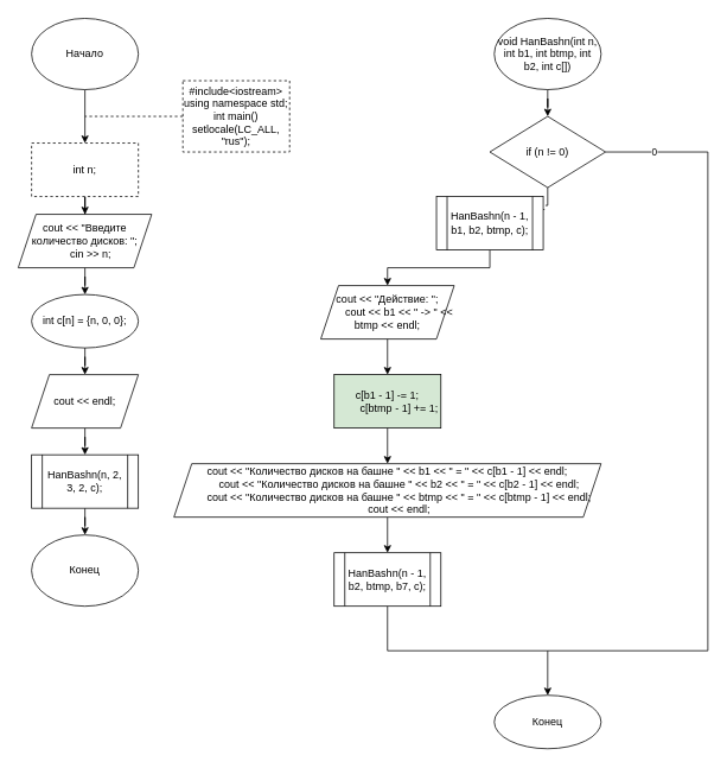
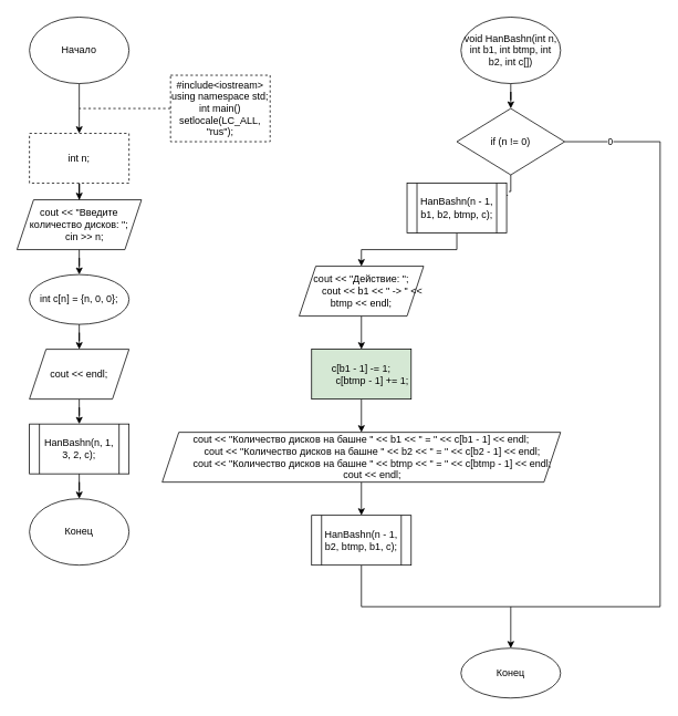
  <mxCell id="0" />
  <mxCell id="1" parent="0" />
  <mxCell id="2" value="" style="edgeStyle=orthogonalEdgeStyle;rounded=0;orthogonalLoop=1;jettySize=auto;html=1;" edge="1" parent="1" source="3" target="5"><mxGeometry relative="1" as="geometry" /></mxCell>
  <mxCell id="3" value="Начало" style="ellipse;whiteSpace=wrap;html=1;" vertex="1" parent="1"><mxGeometry x="35" y="20" width="120" height="80" as="geometry" /></mxCell>
  <mxCell id="4" value="" style="edgeStyle=orthogonalEdgeStyle;rounded=0;orthogonalLoop=1;jettySize=auto;html=1;" edge="1" parent="1" source="5" target="9"><mxGeometry relative="1" as="geometry" /></mxCell>
  <mxCell id="5" value="int n;" style="rounded=0;whiteSpace=wrap;html=1;dashed=1;" vertex="1" parent="1"><mxGeometry x="35" y="160" width="120" height="60" as="geometry" /></mxCell>
  <mxCell id="6" value="&lt;div&gt;#include&amp;lt;iostream&amp;gt;&lt;/div&gt;&lt;div&gt;using namespace std;&lt;/div&gt;&lt;div&gt;int main() setlocale(LC_ALL, &quot;rus&quot;);&lt;/div&gt;" style="rounded=0;whiteSpace=wrap;html=1;dashed=1;" vertex="1" parent="1"><mxGeometry x="205" y="90" width="120" height="80" as="geometry" /></mxCell>
  <mxCell id="7" value="" style="endArrow=none;dashed=1;html=1;rounded=0;exitX=0;exitY=0.5;exitDx=0;exitDy=0;" edge="1" parent="1" source="6"><mxGeometry width="50" height="50" relative="1" as="geometry"><mxPoint x="85" y="450" as="sourcePoint" /><mxPoint x="95" y="130" as="targetPoint" /></mxGeometry></mxCell>
  <mxCell id="8" value="" style="edgeStyle=orthogonalEdgeStyle;rounded=0;orthogonalLoop=1;jettySize=auto;html=1;" edge="1" parent="1" source="9" target="12"><mxGeometry relative="1" as="geometry" /></mxCell>
  <mxCell id="9" value="&lt;div&gt;cout &amp;lt;&amp;lt; &quot;Введите количество дисков: &quot;;&lt;/div&gt;&lt;div&gt;&amp;nbsp; &amp;nbsp; cin &amp;gt;&amp;gt; n;&lt;/div&gt;" style="shape=parallelogram;perimeter=parallelogramPerimeter;whiteSpace=wrap;html=1;fixedSize=1;" vertex="1" parent="1"><mxGeometry x="20" y="240" width="150" height="60" as="geometry" /></mxCell>
  <mxCell id="10" value="Конец" style="ellipse;whiteSpace=wrap;html=1;" vertex="1" parent="1"><mxGeometry x="35" y="600" width="120" height="80" as="geometry" /></mxCell>
  <mxCell id="11" value="" style="edgeStyle=orthogonalEdgeStyle;rounded=0;orthogonalLoop=1;jettySize=auto;html=1;" edge="1" parent="1" source="12" target="14"><mxGeometry relative="1" as="geometry" /></mxCell>
  <mxCell id="12" value="int c[n] = {n, 0, 0};" style="ellipse;whiteSpace=wrap;html=1;" vertex="1" parent="1"><mxGeometry x="35" y="330" width="120" height="60" as="geometry" /></mxCell>
  <mxCell id="13" value="" style="edgeStyle=orthogonalEdgeStyle;rounded=0;orthogonalLoop=1;jettySize=auto;html=1;" edge="1" parent="1" source="14" target="16"><mxGeometry relative="1" as="geometry" /></mxCell>
  <mxCell id="14" value="cout &amp;lt;&amp;lt; endl;" style="shape=parallelogram;perimeter=parallelogramPerimeter;whiteSpace=wrap;html=1;fixedSize=1;" vertex="1" parent="1"><mxGeometry x="35" y="420" width="120" height="60" as="geometry" /></mxCell>
  <mxCell id="15" value="" style="edgeStyle=orthogonalEdgeStyle;rounded=0;orthogonalLoop=1;jettySize=auto;html=1;" edge="1" parent="1" source="16" target="10"><mxGeometry relative="1" as="geometry" /></mxCell>
- <mxCell id="16" value="HanBashn(n, 2, 3, 2, c);" style="shape=process;whiteSpace=wrap;html=1;backgroundOutline=1;" vertex="1" parent="1"><mxGeometry x="35" y="510" width="120" height="60" as="geometry" /></mxCell>
+ <mxCell id="16" value="HanBashn(n, 1, 3, 2, c);" style="shape=process;whiteSpace=wrap;html=1;backgroundOutline=1;" vertex="1" parent="1"><mxGeometry x="35" y="510" width="120" height="60" as="geometry" /></mxCell>
  <mxCell id="17" value="" style="edgeStyle=orthogonalEdgeStyle;rounded=0;orthogonalLoop=1;jettySize=auto;html=1;" edge="1" parent="1" source="18" target="21"><mxGeometry relative="1" as="geometry" /></mxCell>
  <mxCell id="18" value="void HanBashn(int n, int b1, int btmp, int b2, int c[])" style="ellipse;whiteSpace=wrap;html=1;" vertex="1" parent="1"><mxGeometry x="555" y="20" width="120" height="80" as="geometry" /></mxCell>
  <mxCell id="19" value="" style="edgeStyle=orthogonalEdgeStyle;rounded=0;orthogonalLoop=1;jettySize=auto;html=1;" edge="1" parent="1" source="21" target="23"><mxGeometry relative="1" as="geometry" /></mxCell>
  <mxCell id="20" value="1" style="edgeLabel;html=1;align=center;verticalAlign=middle;resizable=0;points=[];" vertex="1" connectable="0" parent="19"><mxGeometry x="-0.424" y="1" relative="1" as="geometry"><mxPoint as="offset" /></mxGeometry></mxCell>
  <mxCell id="21" value="if (n != 0)" style="rhombus;whiteSpace=wrap;html=1;" vertex="1" parent="1"><mxGeometry x="550" y="130" width="130" height="80" as="geometry" /></mxCell>
  <mxCell id="22" value="" style="edgeStyle=orthogonalEdgeStyle;rounded=0;orthogonalLoop=1;jettySize=auto;html=1;" edge="1" parent="1" source="23" target="25"><mxGeometry relative="1" as="geometry" /></mxCell>
  <mxCell id="23" value="HanBashn(n - 1, b1, b2, btmp, c);" style="shape=process;whiteSpace=wrap;html=1;backgroundOutline=1;" vertex="1" parent="1"><mxGeometry x="490" y="220" width="120" height="60" as="geometry" /></mxCell>
  <mxCell id="24" value="" style="edgeStyle=orthogonalEdgeStyle;rounded=0;orthogonalLoop=1;jettySize=auto;html=1;" edge="1" parent="1" source="25" target="27"><mxGeometry relative="1" as="geometry" /></mxCell>
  <mxCell id="25" value="&lt;div&gt;cout &amp;lt;&amp;lt; &quot;Действие: &quot;;&lt;/div&gt;&lt;div&gt;&amp;nbsp; &amp;nbsp; &amp;nbsp; &amp;nbsp; cout &amp;lt;&amp;lt; b1 &amp;lt;&amp;lt; &quot; -&amp;gt; &quot; &amp;lt;&amp;lt; btmp &amp;lt;&amp;lt; endl;&lt;/div&gt;" style="shape=parallelogram;perimeter=parallelogramPerimeter;whiteSpace=wrap;html=1;fixedSize=1;" vertex="1" parent="1"><mxGeometry x="360" y="320" width="150" height="60" as="geometry" /></mxCell>
  <mxCell id="26" value="" style="edgeStyle=orthogonalEdgeStyle;rounded=0;orthogonalLoop=1;jettySize=auto;html=1;" edge="1" parent="1" source="27" target="29"><mxGeometry relative="1" as="geometry" /></mxCell>
  <mxCell id="27" value="&lt;div&gt;c[b1 - 1] -= 1;&lt;/div&gt;&lt;div&gt;&amp;nbsp; &amp;nbsp; &amp;nbsp; &amp;nbsp; c[btmp - 1] += 1;&lt;/div&gt;" style="whiteSpace=wrap;html=1;fillColor=#d5e8d4;" vertex="1" parent="1"><mxGeometry x="375" y="420" width="120" height="60" as="geometry" /></mxCell>
  <mxCell id="28" value="" style="edgeStyle=orthogonalEdgeStyle;rounded=0;orthogonalLoop=1;jettySize=auto;html=1;" edge="1" parent="1" source="29" target="31"><mxGeometry relative="1" as="geometry" /></mxCell>
  <mxCell id="29" value="&lt;div&gt;cout &amp;lt;&amp;lt; &quot;Количество дисков на башне &quot; &amp;lt;&amp;lt; b1 &amp;lt;&amp;lt; &quot; = &quot; &amp;lt;&amp;lt; c[b1 - 1] &amp;lt;&amp;lt; endl;&lt;/div&gt;&lt;div&gt;&amp;nbsp; &amp;nbsp; &amp;nbsp; &amp;nbsp; cout &amp;lt;&amp;lt; &quot;Количество дисков на башне &quot; &amp;lt;&amp;lt; b2 &amp;lt;&amp;lt; &quot; = &quot; &amp;lt;&amp;lt; c[b2 - 1] &amp;lt;&amp;lt; endl;&lt;/div&gt;&lt;div&gt;&amp;nbsp; &amp;nbsp; &amp;nbsp; &amp;nbsp; cout &amp;lt;&amp;lt; &quot;Количество дисков на башне &quot; &amp;lt;&amp;lt; btmp &amp;lt;&amp;lt; &quot; = &quot; &amp;lt;&amp;lt; c[btmp - 1] &amp;lt;&amp;lt; endl;&lt;/div&gt;&lt;div&gt;&amp;nbsp; &amp;nbsp; &amp;nbsp; &amp;nbsp; cout &amp;lt;&amp;lt; endl;&lt;/div&gt;" style="shape=parallelogram;perimeter=parallelogramPerimeter;whiteSpace=wrap;html=1;fixedSize=1;" vertex="1" parent="1"><mxGeometry x="195" y="520" width="480" height="60" as="geometry" /></mxCell>
  <mxCell id="30" value="" style="edgeStyle=orthogonalEdgeStyle;rounded=0;orthogonalLoop=1;jettySize=auto;html=1;exitX=0.5;exitY=1;exitDx=0;exitDy=0;" edge="1" parent="1" source="31" target="32"><mxGeometry relative="1" as="geometry" /></mxCell>
- <mxCell id="31" value="HanBashn(n - 1, b2, btmp, b7, c);" style="shape=process;whiteSpace=wrap;html=1;backgroundOutline=1;" vertex="1" parent="1"><mxGeometry x="375" y="620" width="120" height="60" as="geometry" /></mxCell>
+ <mxCell id="31" value="HanBashn(n - 1, b2, btmp, b1, c);" style="shape=process;whiteSpace=wrap;html=1;backgroundOutline=1;" vertex="1" parent="1"><mxGeometry x="375" y="620" width="120" height="60" as="geometry" /></mxCell>
  <mxCell id="32" value="Конец" style="ellipse;whiteSpace=wrap;html=1;" vertex="1" parent="1"><mxGeometry x="555" y="780" width="120" height="60" as="geometry" /></mxCell>
  <mxCell id="33" value="" style="endArrow=none;html=1;rounded=0;entryX=1;entryY=0.5;entryDx=0;entryDy=0;" edge="1" parent="1" target="21"><mxGeometry width="50" height="50" relative="1" as="geometry"><mxPoint x="615" y="730" as="sourcePoint" /><mxPoint x="765" y="590" as="targetPoint" /><Array as="points"><mxPoint x="795" y="730" /><mxPoint x="795" y="170" /></Array></mxGeometry></mxCell>
  <mxCell id="34" value="0" style="edgeLabel;html=1;align=center;verticalAlign=middle;resizable=0;points=[];" vertex="1" connectable="0" parent="33"><mxGeometry x="0.874" relative="1" as="geometry"><mxPoint as="offset" /></mxGeometry></mxCell>
